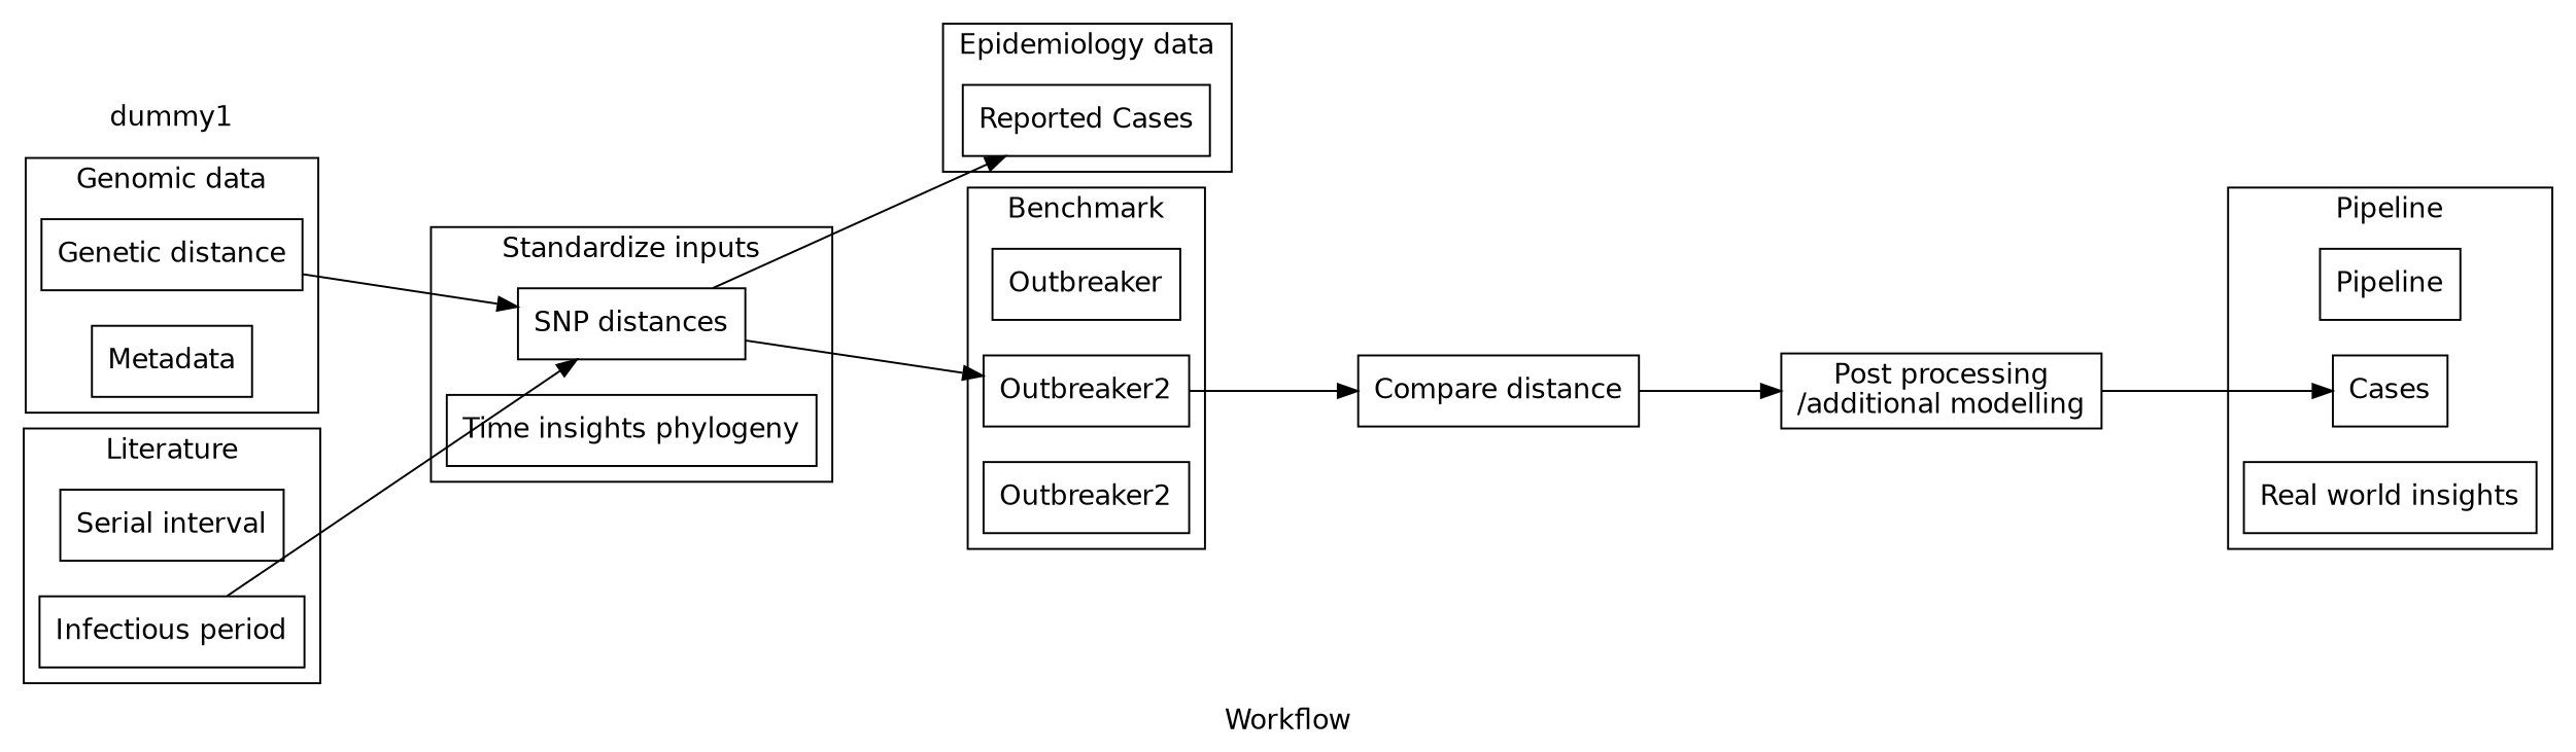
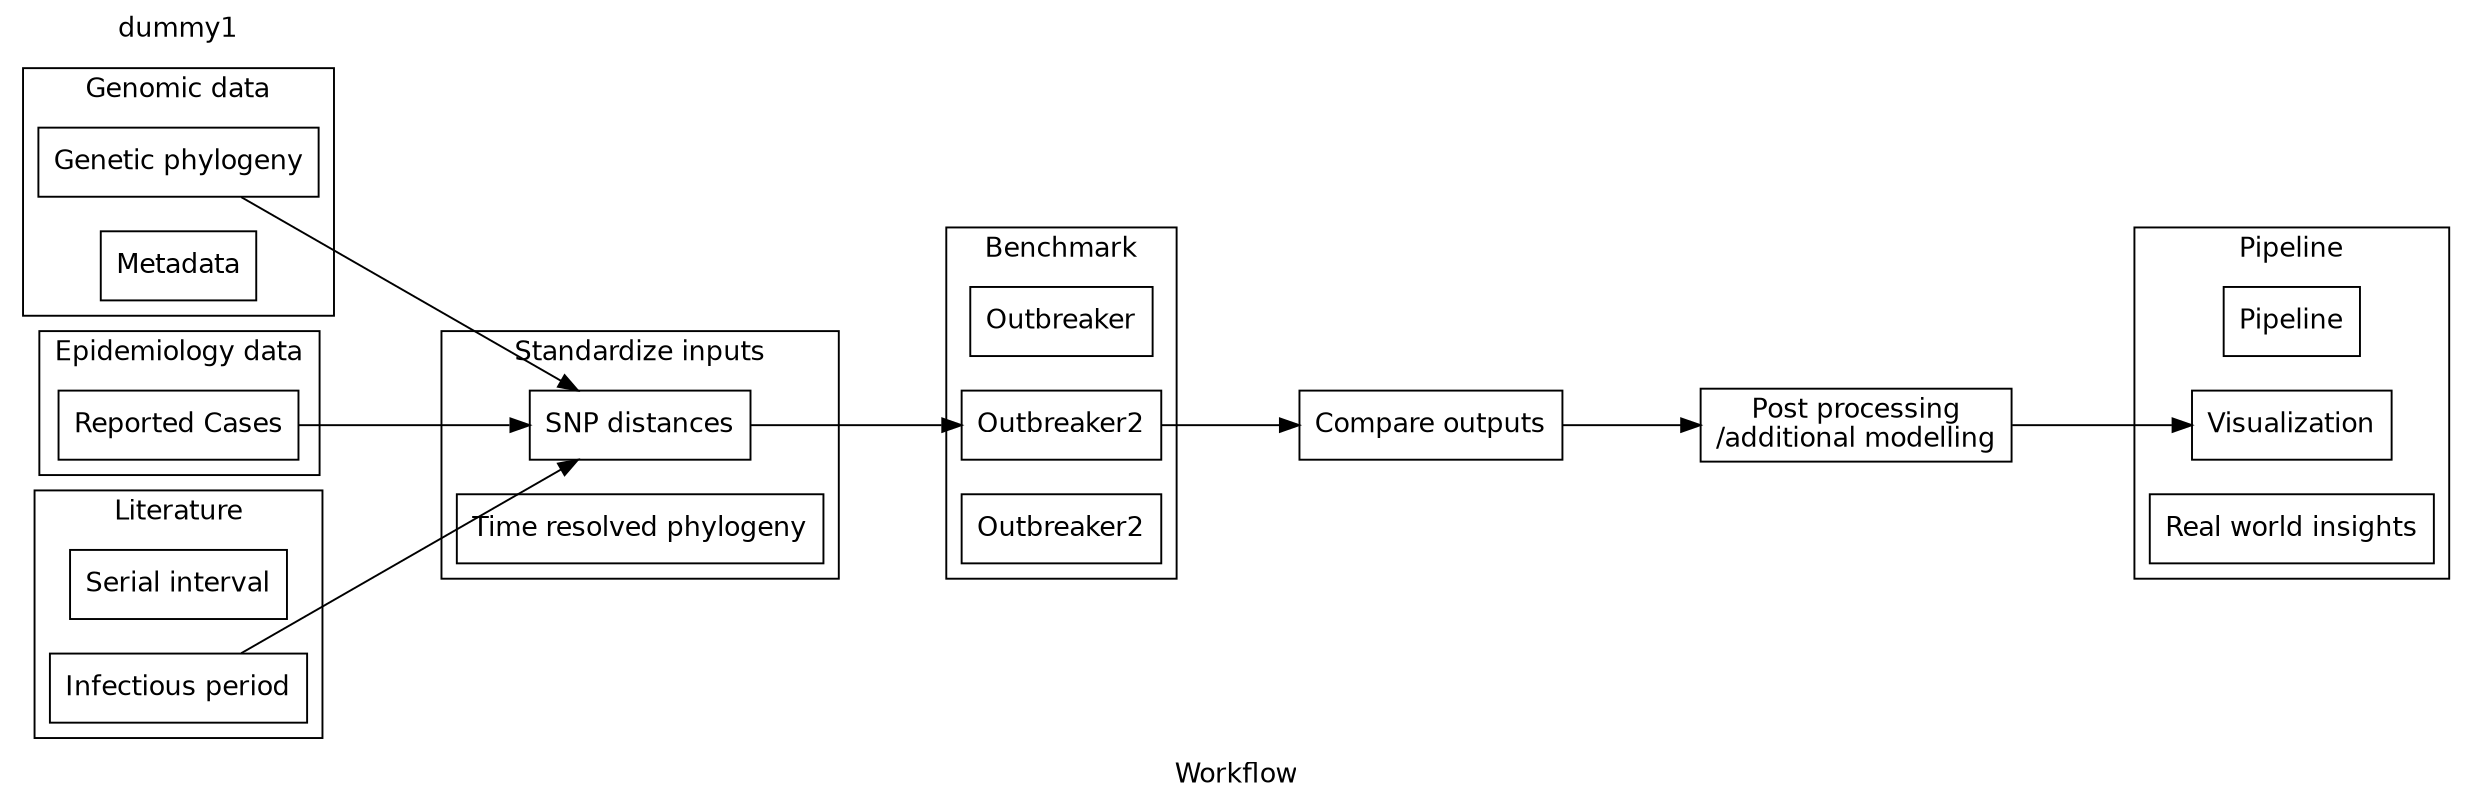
  digraph {
    compound=true
    fontname=Helvetica
    label=Workflow
    nodesep=0.25
    rankdir=LR
    ranksep=1
    splines=false
    node [fontname=Helvetica shape=rect]
-   n1 [label="Genetic distance"]
+   n1 [label="Genetic phylogeny"]
    n2 [label=Metadata]
    n3 [label="Reported Cases"]
    n4 [label="SNP distances"]
-   n5 [label="Time insights phylogeny"]
+   n5 [label="Time resolved phylogeny"]
    n6 [label="Serial interval"]
    n7 [label="Infectious period"]
    n8 [label=Outbreaker]
    n9 [label=Outbreaker2]
    n10 [label=Outbreaker2]
    n11 [label=Pipeline]
-   n12 [label=Cases]
+   n12 [label=Visualization]
    n13 [label="Real world insights"]
-   n14 [label="Compare distance"]
+   n14 [label="Compare outputs"]
    n15 [label="Post processing\n/additional modelling"]
    dummy1 [fixedsize=false height=0 shape=none width=0]
    subgraph cluster_1 {
      label="Genomic data"
      n1
      n2
    }
    subgraph cluster_2 {
      label="Epidemiology data"
      n3
    }
    subgraph cluster_3 {
      label="Standardize inputs"
      n4
      n5
    }
    subgraph cluster_4 {
      label=Literature
      n6
      n7
    }
    subgraph cluster_5 {
      label=Benchmark
      n8
      n9
      n10
    }
    subgraph cluster_6 {
      label=Pipeline
      n11
      n12
      n13
    }
    n1 -> n4
-   n4 -> n3
+   n3 -> n4
    n4 -> n9
    n7 -> n4
    n9 -> n14
    n14 -> n15
    n15 -> n12
  }
